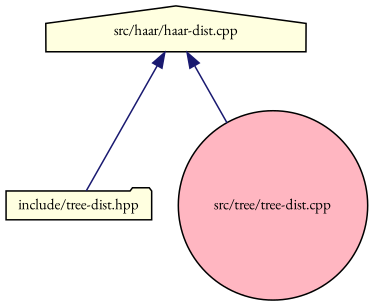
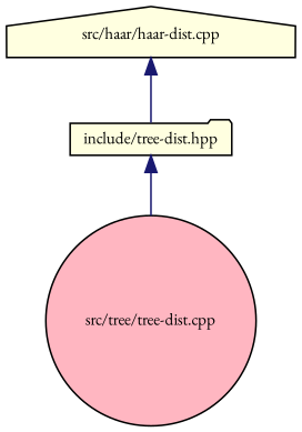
  digraph {
    fontname="EB Garamond"
    node [color=black fillcolor=lightyellow fontname="EB Garamond" fontsize=10 style=filled]
    edge [color=midnightblue dir=back fontname="EB Garamond" fontsize=10 labelfontname=Helvetica labelfontsize=10 style=solid]
    n1 [fontcolor=black height=0.2 label="include/tree-dist.hpp" shape=folder width=0.4]
    n2 [fillcolor=lightpink height=0.2 label="src/tree/tree-dist.cpp" shape=circle width=0.4]
    n3 [height=0.2 label="src/haar/haar-dist.cpp" shape=house width=0.4]
-   n3 -> n2
+   n1 -> n2
    n3 -> n1
  }
